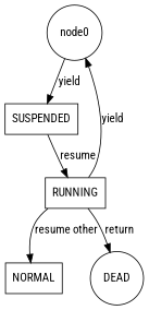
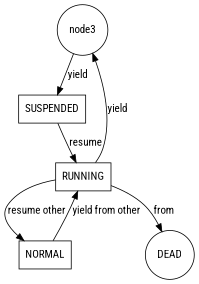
  digraph {
    fontname="Roboto Condensed"
    node [fontname="Roboto Condensed" shape=box]
    edge [fontname="Roboto Condensed"]
-   node0 [shape=circle]
+   node0 [shape=circle label=node3]
    n2 [label=SUSPENDED]
    n3 [label=RUNNING]
    n4 [label=NORMAL]
    n5 [label=DEAD shape=circle]
    node0 -> n2 [label=yield]
    n2 -> n3 [label=resume]
    n3 -> node0 [label=yield]
    n3 -> n4 [label="resume other"]
-   n3 -> n5 [label=return]
+   n3 -> n5 [label=from]
+   n4 -> n3 [label="yield from other"]
  }
